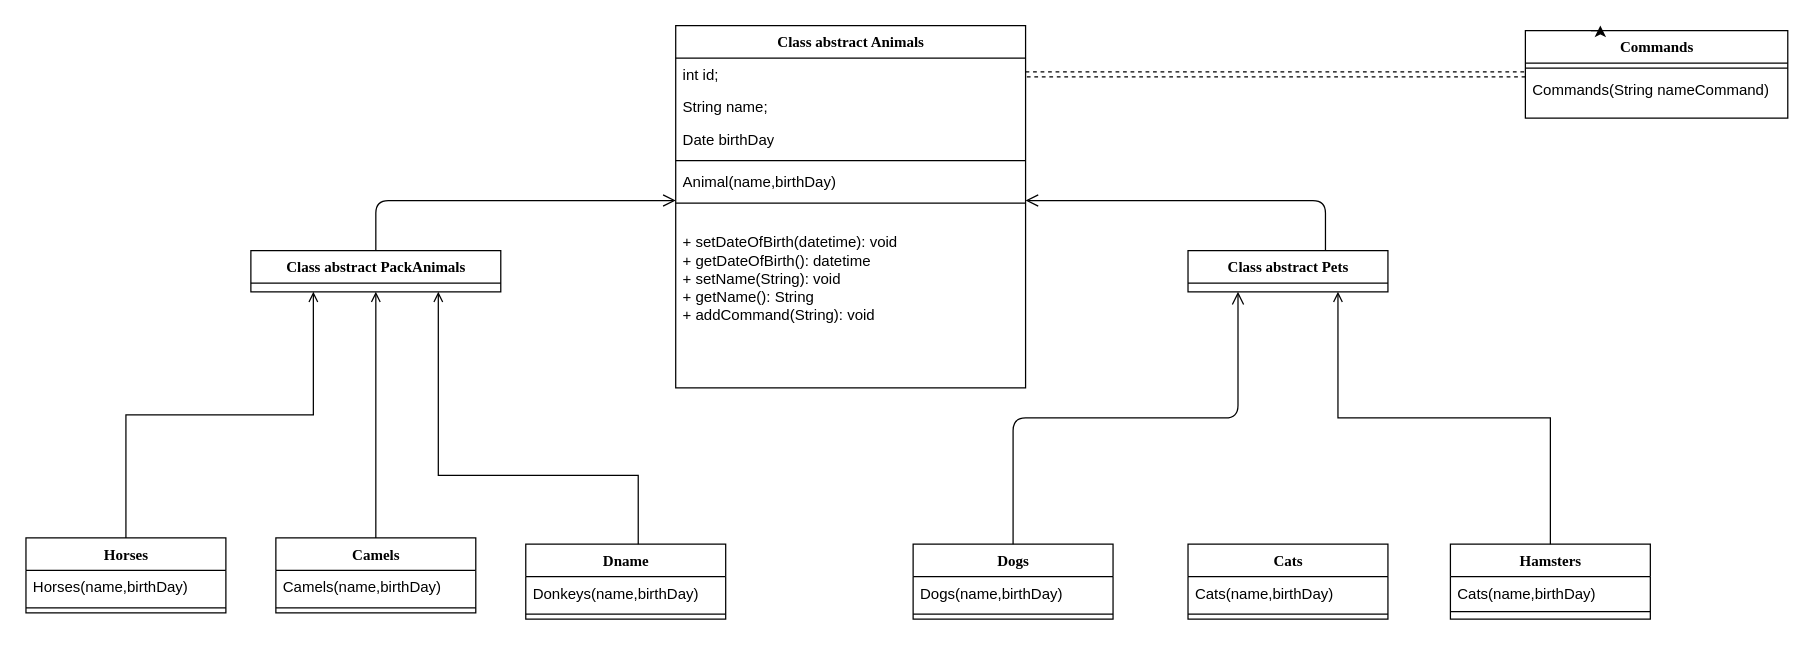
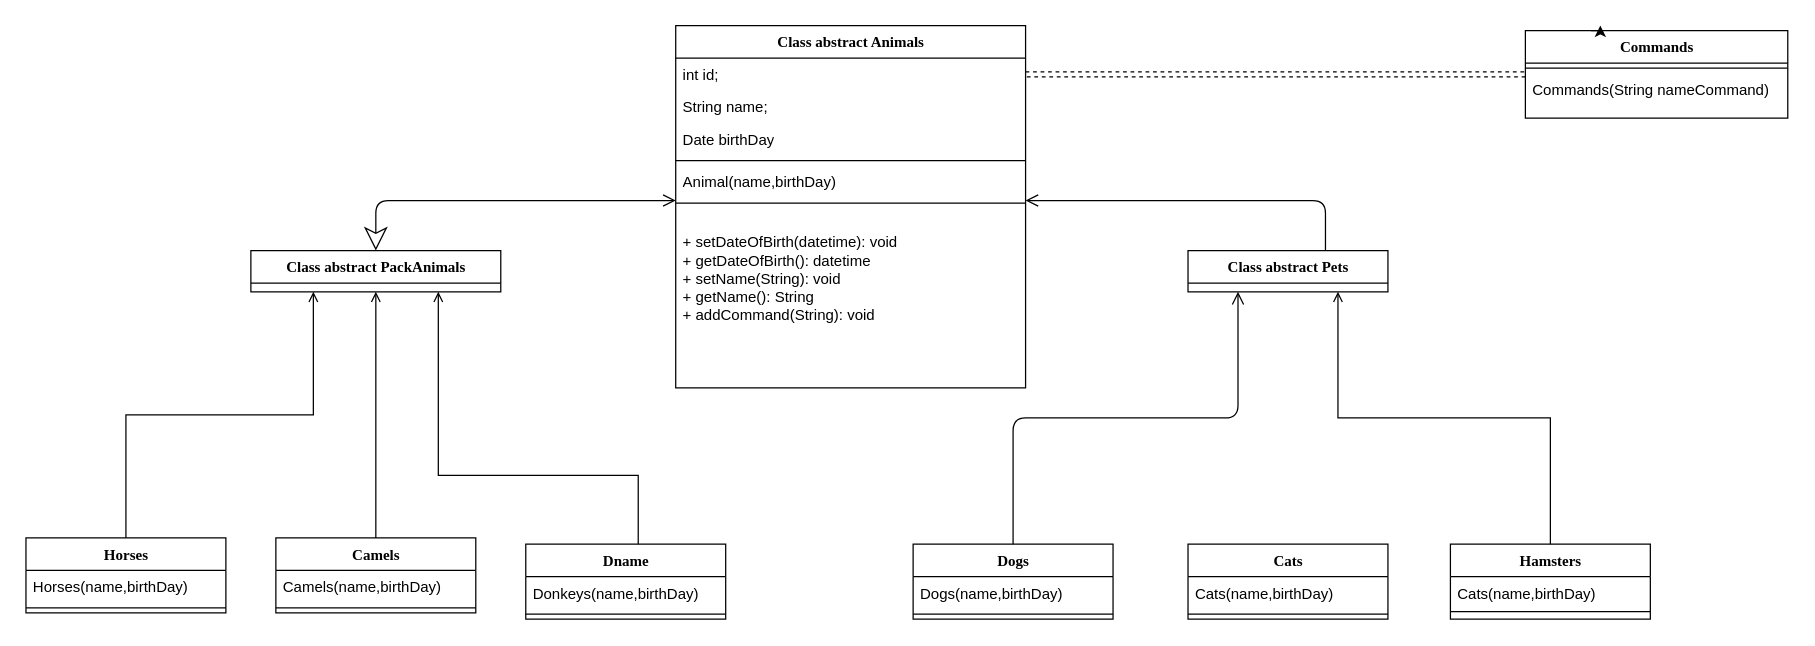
  <mxCell id="0" />
  <mxCell id="1" parent="0" />
- <mxCell id="2" style="edgeStyle=orthogonalEdgeStyle;html=1;labelBackgroundColor=none;startFill=0;startSize=8;endArrow=none;endFill=0;endSize=16;fontFamily=Verdana;fontSize=12;startArrow=open;" parent="1" source="3" target="20" edge="1"><mxGeometry relative="1" as="geometry"><Array as="points"><mxPoint x="300" y="160" /></Array></mxGeometry></mxCell>
+ <mxCell id="2" style="edgeStyle=orthogonalEdgeStyle;html=1;labelBackgroundColor=none;startFill=0;startSize=8;endArrow=classic;endFill=0;endSize=16;fontFamily=Verdana;fontSize=12;startArrow=open;" parent="1" source="3" target="20" edge="1"><mxGeometry relative="1" as="geometry"><Array as="points"><mxPoint x="300" y="160" /></Array></mxGeometry></mxCell>
  <mxCell id="3" value="Class abstract Animals" style="swimlane;html=1;fontStyle=1;align=center;verticalAlign=top;childLayout=stackLayout;horizontal=1;startSize=26;horizontalStack=0;resizeParent=1;resizeLast=0;collapsible=1;marginBottom=0;swimlaneFillColor=#ffffff;rounded=0;shadow=0;comic=0;labelBackgroundColor=none;strokeWidth=1;fillColor=none;fontFamily=Verdana;fontSize=12" parent="1" vertex="1"><mxGeometry x="540" y="20" width="280" height="290" as="geometry" /></mxCell>
  <mxCell id="4" value="int id;" style="text;html=1;strokeColor=none;fillColor=none;align=left;verticalAlign=top;spacingLeft=4;spacingRight=4;whiteSpace=wrap;overflow=hidden;rotatable=0;points=[[0,0.5],[1,0.5]];portConstraint=eastwest;" parent="3" vertex="1"><mxGeometry y="26" width="280" height="26" as="geometry" /></mxCell>
  <mxCell id="5" value="String name;" style="text;html=1;strokeColor=none;fillColor=none;align=left;verticalAlign=top;spacingLeft=4;spacingRight=4;whiteSpace=wrap;overflow=hidden;rotatable=0;points=[[0,0.5],[1,0.5]];portConstraint=eastwest;" parent="3" vertex="1"><mxGeometry y="52" width="280" height="26" as="geometry" /></mxCell>
  <mxCell id="6" value="Date birthDay" style="text;html=1;strokeColor=none;fillColor=none;align=left;verticalAlign=top;spacingLeft=4;spacingRight=4;whiteSpace=wrap;overflow=hidden;rotatable=0;points=[[0,0.5],[1,0.5]];portConstraint=eastwest;" parent="3" vertex="1"><mxGeometry y="78" width="280" height="26" as="geometry" /></mxCell>
  <mxCell id="7" value="" style="line;html=1;strokeWidth=1;fillColor=none;align=left;verticalAlign=middle;spacingTop=-1;spacingLeft=3;spacingRight=3;rotatable=0;labelPosition=right;points=[];portConstraint=eastwest;" parent="3" vertex="1"><mxGeometry y="104" width="280" height="8" as="geometry" /></mxCell>
  <mxCell id="8" value="Animal(name,birthDay)" style="text;html=1;strokeColor=none;fillColor=none;align=left;verticalAlign=top;spacingLeft=4;spacingRight=4;whiteSpace=wrap;overflow=hidden;rotatable=0;points=[[0,0.5],[1,0.5]];portConstraint=eastwest;" parent="3" vertex="1"><mxGeometry y="112" width="280" height="26" as="geometry" /></mxCell>
  <mxCell id="9" value="" style="line;html=1;strokeWidth=1;fillColor=none;align=left;verticalAlign=middle;spacingTop=-1;spacingLeft=3;spacingRight=3;rotatable=0;labelPosition=right;points=[];portConstraint=eastwest;" parent="3" vertex="1"><mxGeometry y="138" width="280" height="8" as="geometry" /></mxCell>
  <mxCell id="10" value="&lt;br&gt;+ setDateOfBirth(datetime): void&lt;br&gt;+ getDateOfBirth(): datetime&lt;br&gt;+ setName(String): void&lt;br&gt;+ getName(): String&lt;br&gt;+ addCommand(String): void" style="text;html=1;strokeColor=none;fillColor=none;align=left;verticalAlign=top;spacingLeft=4;spacingRight=4;whiteSpace=wrap;overflow=hidden;rotatable=0;points=[[0,0.5],[1,0.5]];portConstraint=eastwest;" parent="3" vertex="1"><mxGeometry y="146" width="280" height="104" as="geometry" /></mxCell>
  <mxCell id="11" style="edgeStyle=elbowEdgeStyle;html=1;labelBackgroundColor=none;startFill=0;startSize=8;endArrow=none;endFill=0;endSize=16;fontFamily=Verdana;fontSize=12;elbow=vertical;exitX=0.25;exitY=1;exitDx=0;exitDy=0;startArrow=open;" parent="1" source="13" target="14" edge="1"><mxGeometry relative="1" as="geometry" /></mxCell>
  <mxCell id="12" style="edgeStyle=orthogonalEdgeStyle;rounded=0;orthogonalLoop=1;jettySize=auto;html=1;exitX=0.75;exitY=1;exitDx=0;exitDy=0;endArrow=none;endFill=0;startArrow=open;startFill=0;" parent="1" source="13" target="25" edge="1"><mxGeometry relative="1" as="geometry" /></mxCell>
  <mxCell id="13" value="Class abstract Pets" style="swimlane;html=1;fontStyle=1;align=center;verticalAlign=top;childLayout=stackLayout;horizontal=1;startSize=26;horizontalStack=0;resizeParent=1;resizeLast=0;collapsible=1;marginBottom=0;swimlaneFillColor=#ffffff;rounded=0;shadow=0;comic=0;labelBackgroundColor=none;strokeWidth=1;fillColor=none;fontFamily=Verdana;fontSize=12" parent="1" vertex="1"><mxGeometry x="950" y="200" width="160" height="33" as="geometry" /></mxCell>
  <mxCell id="14" value="Dogs" style="swimlane;html=1;fontStyle=1;align=center;verticalAlign=top;childLayout=stackLayout;horizontal=1;startSize=26;horizontalStack=0;resizeParent=1;resizeLast=0;collapsible=1;marginBottom=0;swimlaneFillColor=#ffffff;rounded=0;shadow=0;comic=0;labelBackgroundColor=none;strokeWidth=1;fillColor=none;fontFamily=Verdana;fontSize=12" parent="1" vertex="1"><mxGeometry x="730" y="435" width="160" height="60" as="geometry" /></mxCell>
  <mxCell id="15" value="Dogs(name,birthDay)" style="text;html=1;strokeColor=none;fillColor=none;align=left;verticalAlign=top;spacingLeft=4;spacingRight=4;whiteSpace=wrap;overflow=hidden;rotatable=0;points=[[0,0.5],[1,0.5]];portConstraint=eastwest;" parent="14" vertex="1"><mxGeometry y="26" width="160" height="26" as="geometry" /></mxCell>
  <mxCell id="16" value="" style="line;html=1;strokeWidth=1;fillColor=none;align=left;verticalAlign=middle;spacingTop=-1;spacingLeft=3;spacingRight=3;rotatable=0;labelPosition=right;points=[];portConstraint=eastwest;" parent="14" vertex="1"><mxGeometry y="52" width="160" height="8" as="geometry" /></mxCell>
  <mxCell id="17" style="edgeStyle=orthogonalEdgeStyle;rounded=0;orthogonalLoop=1;jettySize=auto;html=1;exitX=0.5;exitY=1;exitDx=0;exitDy=0;entryX=0.5;entryY=0;entryDx=0;entryDy=0;endArrow=none;endFill=0;startArrow=open;startFill=0;" parent="1" source="20" target="31" edge="1"><mxGeometry relative="1" as="geometry" /></mxCell>
  <mxCell id="18" style="edgeStyle=orthogonalEdgeStyle;rounded=0;orthogonalLoop=1;jettySize=auto;html=1;exitX=0.25;exitY=1;exitDx=0;exitDy=0;entryX=0.5;entryY=0;entryDx=0;entryDy=0;startArrow=open;startFill=0;endArrow=none;endFill=0;" parent="1" source="20" target="28" edge="1"><mxGeometry relative="1" as="geometry" /></mxCell>
  <mxCell id="19" style="edgeStyle=orthogonalEdgeStyle;rounded=0;orthogonalLoop=1;jettySize=auto;html=1;exitX=0.75;exitY=1;exitDx=0;exitDy=0;startArrow=open;startFill=0;endArrow=none;endFill=0;" parent="1" source="20" target="34" edge="1"><mxGeometry relative="1" as="geometry"><Array as="points"><mxPoint x="350" y="380" /><mxPoint x="510" y="380" /></Array></mxGeometry></mxCell>
  <mxCell id="20" value="Class abstract PackAnimals" style="swimlane;html=1;fontStyle=1;align=center;verticalAlign=top;childLayout=stackLayout;horizontal=1;startSize=26;horizontalStack=0;resizeParent=1;resizeLast=0;collapsible=1;marginBottom=0;swimlaneFillColor=#ffffff;rounded=0;shadow=0;comic=0;labelBackgroundColor=none;strokeWidth=1;fillColor=none;fontFamily=Verdana;fontSize=12" parent="1" vertex="1"><mxGeometry x="200" y="200" width="200" height="33" as="geometry" /></mxCell>
  <mxCell id="21" style="edgeStyle=elbowEdgeStyle;html=1;labelBackgroundColor=none;startFill=0;startSize=8;endArrow=none;endFill=0;endSize=16;fontFamily=Verdana;fontSize=12;elbow=vertical;startArrow=open;" parent="1" source="3" target="13" edge="1"><mxGeometry relative="1" as="geometry"><mxPoint x="390" y="299.882" as="sourcePoint" /><Array as="points"><mxPoint x="1060" y="160" /><mxPoint x="560" y="180" /></Array></mxGeometry></mxCell>
  <mxCell id="22" value="Cats" style="swimlane;html=1;fontStyle=1;align=center;verticalAlign=top;childLayout=stackLayout;horizontal=1;startSize=26;horizontalStack=0;resizeParent=1;resizeLast=0;collapsible=1;marginBottom=0;swimlaneFillColor=#ffffff;rounded=0;shadow=0;comic=0;labelBackgroundColor=none;strokeWidth=1;fillColor=none;fontFamily=Verdana;fontSize=12" parent="1" vertex="1"><mxGeometry x="950" y="435" width="160" height="60" as="geometry" /></mxCell>
  <mxCell id="23" value="Cats(name,birthDay)" style="text;html=1;strokeColor=none;fillColor=none;align=left;verticalAlign=top;spacingLeft=4;spacingRight=4;whiteSpace=wrap;overflow=hidden;rotatable=0;points=[[0,0.5],[1,0.5]];portConstraint=eastwest;" parent="22" vertex="1"><mxGeometry y="26" width="160" height="26" as="geometry" /></mxCell>
  <mxCell id="24" value="" style="line;html=1;strokeWidth=1;fillColor=none;align=left;verticalAlign=middle;spacingTop=-1;spacingLeft=3;spacingRight=3;rotatable=0;labelPosition=right;points=[];portConstraint=eastwest;" parent="22" vertex="1"><mxGeometry y="52" width="160" height="8" as="geometry" /></mxCell>
  <mxCell id="25" value="Hamsters" style="swimlane;html=1;fontStyle=1;align=center;verticalAlign=top;childLayout=stackLayout;horizontal=1;startSize=26;horizontalStack=0;resizeParent=1;resizeLast=0;collapsible=1;marginBottom=0;swimlaneFillColor=#ffffff;rounded=0;shadow=0;comic=0;labelBackgroundColor=none;strokeWidth=1;fillColor=none;fontFamily=Verdana;fontSize=12" parent="1" vertex="1"><mxGeometry x="1160" y="435" width="160" height="60" as="geometry" /></mxCell>
  <mxCell id="26" value="Cats(name,birthDay)" style="text;html=1;strokeColor=none;fillColor=none;align=left;verticalAlign=top;spacingLeft=4;spacingRight=4;whiteSpace=wrap;overflow=hidden;rotatable=0;points=[[0,0.5],[1,0.5]];portConstraint=eastwest;" parent="25" vertex="1"><mxGeometry y="26" width="160" height="24" as="geometry" /></mxCell>
  <mxCell id="27" value="" style="line;html=1;strokeWidth=1;fillColor=none;align=left;verticalAlign=middle;spacingTop=-1;spacingLeft=3;spacingRight=3;rotatable=0;labelPosition=right;points=[];portConstraint=eastwest;" parent="25" vertex="1"><mxGeometry y="50" width="160" height="8" as="geometry" /></mxCell>
  <mxCell id="28" value="Horses" style="swimlane;html=1;fontStyle=1;align=center;verticalAlign=top;childLayout=stackLayout;horizontal=1;startSize=26;horizontalStack=0;resizeParent=1;resizeLast=0;collapsible=1;marginBottom=0;swimlaneFillColor=#ffffff;rounded=0;shadow=0;comic=0;labelBackgroundColor=none;strokeWidth=1;fillColor=none;fontFamily=Verdana;fontSize=12" parent="1" vertex="1"><mxGeometry x="20" y="430" width="160" height="60" as="geometry" /></mxCell>
  <mxCell id="29" value="Horses(name,birthDay)" style="text;html=1;strokeColor=none;fillColor=none;align=left;verticalAlign=top;spacingLeft=4;spacingRight=4;whiteSpace=wrap;overflow=hidden;rotatable=0;points=[[0,0.5],[1,0.5]];portConstraint=eastwest;" parent="28" vertex="1"><mxGeometry y="26" width="160" height="26" as="geometry" /></mxCell>
  <mxCell id="30" value="" style="line;html=1;strokeWidth=1;fillColor=none;align=left;verticalAlign=middle;spacingTop=-1;spacingLeft=3;spacingRight=3;rotatable=0;labelPosition=right;points=[];portConstraint=eastwest;" parent="28" vertex="1"><mxGeometry y="52" width="160" height="8" as="geometry" /></mxCell>
  <mxCell id="31" value="Camels" style="swimlane;html=1;fontStyle=1;align=center;verticalAlign=top;childLayout=stackLayout;horizontal=1;startSize=26;horizontalStack=0;resizeParent=1;resizeLast=0;collapsible=1;marginBottom=0;swimlaneFillColor=#ffffff;rounded=0;shadow=0;comic=0;labelBackgroundColor=none;strokeWidth=1;fillColor=none;fontFamily=Verdana;fontSize=12" parent="1" vertex="1"><mxGeometry x="220" y="430" width="160" height="60" as="geometry" /></mxCell>
  <mxCell id="32" value="Camels(name,birthDay)" style="text;html=1;strokeColor=none;fillColor=none;align=left;verticalAlign=top;spacingLeft=4;spacingRight=4;whiteSpace=wrap;overflow=hidden;rotatable=0;points=[[0,0.5],[1,0.5]];portConstraint=eastwest;" parent="31" vertex="1"><mxGeometry y="26" width="160" height="26" as="geometry" /></mxCell>
  <mxCell id="33" value="" style="line;html=1;strokeWidth=1;fillColor=none;align=left;verticalAlign=middle;spacingTop=-1;spacingLeft=3;spacingRight=3;rotatable=0;labelPosition=right;points=[];portConstraint=eastwest;" parent="31" vertex="1"><mxGeometry y="52" width="160" height="8" as="geometry" /></mxCell>
  <mxCell id="34" value="&lt;div&gt;D&lt;span lang=&quot;en&quot; class=&quot;HwtZe&quot;&gt;&lt;span class=&quot;jCAhz JxVs2d ChMk0b&quot;&gt;&lt;span class=&quot;ryNqvb&quot;&gt;name&lt;/span&gt;&lt;/span&gt;&lt;/span&gt;&lt;/div&gt;" style="swimlane;html=1;fontStyle=1;align=center;verticalAlign=top;childLayout=stackLayout;horizontal=1;startSize=26;horizontalStack=0;resizeParent=1;resizeLast=0;collapsible=1;marginBottom=0;swimlaneFillColor=#ffffff;rounded=0;shadow=0;comic=0;labelBackgroundColor=none;strokeWidth=1;fillColor=none;fontFamily=Verdana;fontSize=12" parent="1" vertex="1"><mxGeometry x="420" y="435" width="160" height="60" as="geometry" /></mxCell>
  <mxCell id="35" value="Donkeys(name,birthDay)" style="text;html=1;strokeColor=none;fillColor=none;align=left;verticalAlign=top;spacingLeft=4;spacingRight=4;whiteSpace=wrap;overflow=hidden;rotatable=0;points=[[0,0.5],[1,0.5]];portConstraint=eastwest;" parent="34" vertex="1"><mxGeometry y="26" width="160" height="26" as="geometry" /></mxCell>
  <mxCell id="36" value="" style="line;html=1;strokeWidth=1;fillColor=none;align=left;verticalAlign=middle;spacingTop=-1;spacingLeft=3;spacingRight=3;rotatable=0;labelPosition=right;points=[];portConstraint=eastwest;" parent="34" vertex="1"><mxGeometry y="52" width="160" height="8" as="geometry" /></mxCell>
  <mxCell id="37" style="edgeStyle=orthogonalEdgeStyle;rounded=0;orthogonalLoop=1;jettySize=auto;html=1;exitX=0.25;exitY=0;exitDx=0;exitDy=0;" edge="1" parent="1" source="38"><mxGeometry relative="1" as="geometry"><mxPoint x="1280" y="20" as="targetPoint" /></mxGeometry></mxCell>
  <mxCell id="38" value="Commands" style="swimlane;html=1;fontStyle=1;align=center;verticalAlign=top;childLayout=stackLayout;horizontal=1;startSize=26;horizontalStack=0;resizeParent=1;resizeLast=0;collapsible=1;marginBottom=0;swimlaneFillColor=#ffffff;rounded=0;shadow=0;comic=0;labelBackgroundColor=none;strokeWidth=1;fillColor=none;fontFamily=Verdana;fontSize=12" parent="1" vertex="1"><mxGeometry x="1220" y="24" width="210" height="70" as="geometry" /></mxCell>
  <mxCell id="39" value="" style="line;html=1;strokeWidth=1;fillColor=none;align=left;verticalAlign=middle;spacingTop=-1;spacingLeft=3;spacingRight=3;rotatable=0;labelPosition=right;points=[];portConstraint=eastwest;" parent="38" vertex="1"><mxGeometry y="26" width="210" height="8" as="geometry" /></mxCell>
  <mxCell id="40" value="Commands(String nameCommand)" style="text;html=1;strokeColor=none;fillColor=none;align=left;verticalAlign=top;spacingLeft=4;spacingRight=4;whiteSpace=wrap;overflow=hidden;rotatable=0;points=[[0,0.5],[1,0.5]];portConstraint=eastwest;" parent="38" vertex="1"><mxGeometry y="34" width="210" height="20" as="geometry" /></mxCell>
  <mxCell id="41" style="rounded=0;orthogonalLoop=1;jettySize=auto;html=1;shape=link;dashed=1;" parent="1" source="4" target="38" edge="1"><mxGeometry relative="1" as="geometry" /></mxCell>
